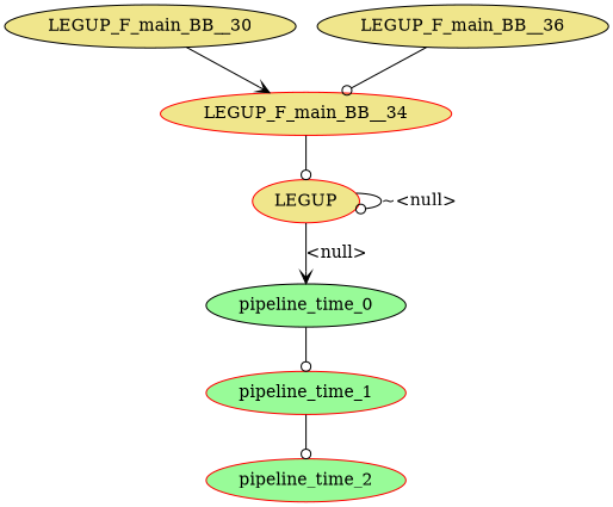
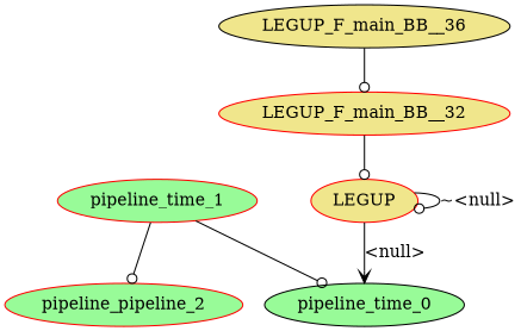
  digraph {
    node [color=red fillcolor=khaki style=filled]
    edge [arrowhead=odot]
    n1 [color=black fillcolor=palegreen label=pipeline_time_0]
    n2 [fillcolor=palegreen label=pipeline_time_1]
-   n3 [fillcolor=palegreen label=pipeline_time_2]
+   n3 [fillcolor=palegreen label=pipeline_pipeline_2]
    n4 [label=LEGUP]
-   n5 [color=black label=LEGUP_F_main_BB__30]
-   n6 [label=LEGUP_F_main_BB__34]
+   n6 [label=LEGUP_F_main_BB__32]
    n7 [color=black label=LEGUP_F_main_BB__36]
-   n1 -> n2
+   n2 -> n1
    n2 -> n3
    n4 -> n1 [arrowhead=vee label="<null>"]
    n4 -> n4 [label="~<null>"]
-   n5 -> n6 [arrowhead=vee]
    n6 -> n4
    n7 -> n6
  }
